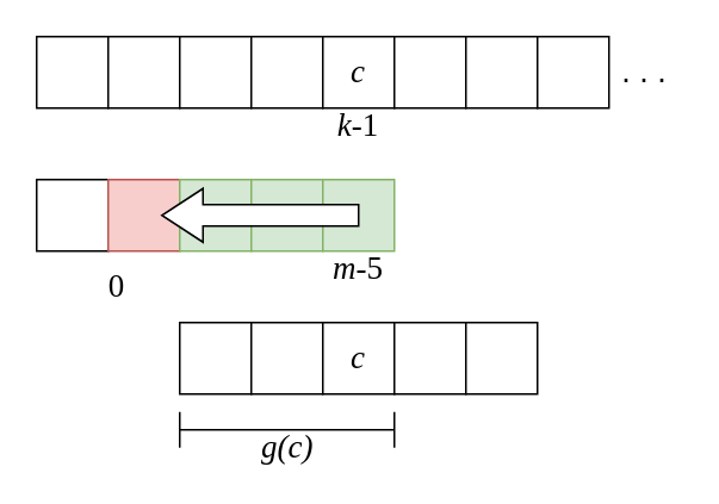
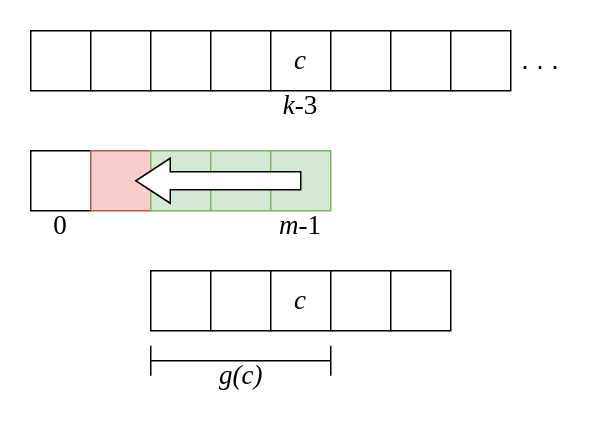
  <mxCell id="0" />
  <mxCell id="1" parent="0" />
  <mxCell id="2" value="" style="whiteSpace=wrap;html=1;aspect=fixed;" parent="1" vertex="1"><mxGeometry x="20" y="20" width="40" height="40" as="geometry" /></mxCell>
  <mxCell id="3" value="" style="whiteSpace=wrap;html=1;aspect=fixed;" parent="1" vertex="1"><mxGeometry x="60" y="20" width="40" height="40" as="geometry" /></mxCell>
  <mxCell id="4" value="" style="whiteSpace=wrap;html=1;aspect=fixed;" parent="1" vertex="1"><mxGeometry x="100" y="20" width="40" height="40" as="geometry" /></mxCell>
  <mxCell id="5" value="" style="whiteSpace=wrap;html=1;aspect=fixed;" parent="1" vertex="1"><mxGeometry x="140" y="20" width="40" height="40" as="geometry" /></mxCell>
  <mxCell id="6" value="&lt;font face=&quot;cm&quot; style=&quot;font-size: 18px&quot;&gt;&lt;i&gt;c&lt;/i&gt;&lt;/font&gt;" style="whiteSpace=wrap;html=1;aspect=fixed;" parent="1" vertex="1"><mxGeometry x="180" y="20" width="40" height="40" as="geometry" /></mxCell>
  <mxCell id="7" value="" style="whiteSpace=wrap;html=1;aspect=fixed;" parent="1" vertex="1"><mxGeometry x="220" y="20" width="40" height="40" as="geometry" /></mxCell>
  <mxCell id="8" value="" style="whiteSpace=wrap;html=1;aspect=fixed;" parent="1" vertex="1"><mxGeometry x="260" y="20" width="40" height="40" as="geometry" /></mxCell>
  <mxCell id="9" value="" style="whiteSpace=wrap;html=1;aspect=fixed;" parent="1" vertex="1"><mxGeometry x="20" y="100" width="40" height="40" as="geometry" /></mxCell>
  <mxCell id="10" value="" style="whiteSpace=wrap;html=1;aspect=fixed;fillColor=#f8cecc;strokeColor=#b85450;" parent="1" vertex="1"><mxGeometry x="60" y="100" width="40" height="40" as="geometry" /></mxCell>
  <mxCell id="11" value="" style="whiteSpace=wrap;html=1;aspect=fixed;fillColor=#d5e8d4;strokeColor=#82b366;" parent="1" vertex="1"><mxGeometry x="100" y="100" width="40" height="40" as="geometry" /></mxCell>
  <mxCell id="12" value="" style="whiteSpace=wrap;html=1;aspect=fixed;fillColor=#d5e8d4;strokeColor=#82b366;" parent="1" vertex="1"><mxGeometry x="140" y="100" width="40" height="40" as="geometry" /></mxCell>
  <mxCell id="13" value="" style="whiteSpace=wrap;html=1;aspect=fixed;fillColor=#d5e8d4;strokeColor=#82b366;" parent="1" vertex="1"><mxGeometry x="180" y="100" width="40" height="40" as="geometry" /></mxCell>
  <mxCell id="14" value="" style="whiteSpace=wrap;html=1;aspect=fixed;" parent="1" vertex="1"><mxGeometry x="100" y="180" width="40" height="40" as="geometry" /></mxCell>
  <mxCell id="15" value="" style="whiteSpace=wrap;html=1;aspect=fixed;" parent="1" vertex="1"><mxGeometry x="140" y="180" width="40" height="40" as="geometry" /></mxCell>
  <mxCell id="16" value="&lt;font style=&quot;font-size: 18px&quot; face=&quot;cm&quot;&gt;&lt;i&gt;c&lt;/i&gt;&lt;/font&gt;" style="whiteSpace=wrap;html=1;aspect=fixed;" parent="1" vertex="1"><mxGeometry x="180" y="180" width="40" height="40" as="geometry" /></mxCell>
  <mxCell id="17" value="" style="whiteSpace=wrap;html=1;aspect=fixed;" parent="1" vertex="1"><mxGeometry x="220" y="180" width="40" height="40" as="geometry" /></mxCell>
  <mxCell id="18" value="" style="whiteSpace=wrap;html=1;aspect=fixed;" parent="1" vertex="1"><mxGeometry x="260" y="180" width="40" height="40" as="geometry" /></mxCell>
  <mxCell id="19" value="" style="whiteSpace=wrap;html=1;aspect=fixed;" parent="1" vertex="1"><mxGeometry x="300" y="20" width="40" height="40" as="geometry" /></mxCell>
  <mxCell id="20" value="&lt;font style=&quot;font-size: 18px&quot;&gt;. . .&lt;/font&gt;" style="text;html=1;strokeColor=none;fillColor=none;align=center;verticalAlign=middle;whiteSpace=wrap;rounded=0;" parent="1" vertex="1"><mxGeometry x="340" y="30" width="40" height="20" as="geometry" /></mxCell>
- <mxCell id="21" value="&lt;font face=&quot;cm&quot; style=&quot;font-size: 18px&quot;&gt;0&lt;/font&gt;" style="text;html=1;strokeColor=none;fillColor=none;align=center;verticalAlign=middle;whiteSpace=wrap;rounded=0;" parent="1" vertex="1"><mxGeometry x="45" y="150" width="40" height="20" as="geometry" /></mxCell>
- <mxCell id="22" value="&lt;font face=&quot;cm&quot; style=&quot;font-size: 18px&quot;&gt;&lt;i&gt;m&lt;/i&gt;-5&lt;/font&gt;" style="text;html=1;strokeColor=none;fillColor=none;align=center;verticalAlign=middle;whiteSpace=wrap;rounded=0;" parent="1" vertex="1"><mxGeometry x="180" y="140" width="40" height="20" as="geometry" /></mxCell>
- <mxCell id="23" value="&lt;font face=&quot;cm&quot; style=&quot;font-size: 18px&quot;&gt;&lt;i&gt;k&lt;/i&gt;-1&lt;/font&gt;" style="text;html=1;strokeColor=none;fillColor=none;align=center;verticalAlign=middle;whiteSpace=wrap;rounded=0;" parent="1" vertex="1"><mxGeometry x="180" y="60" width="40" height="20" as="geometry" /></mxCell>
+ <mxCell id="21" value="&lt;font face=&quot;cm&quot; style=&quot;font-size: 18px&quot;&gt;0&lt;/font&gt;" style="text;html=1;strokeColor=none;fillColor=none;align=center;verticalAlign=middle;whiteSpace=wrap;rounded=0;" parent="1" vertex="1"><mxGeometry x="20" y="140" width="40" height="20" as="geometry" /></mxCell>
+ <mxCell id="22" value="&lt;font face=&quot;cm&quot; style=&quot;font-size: 18px&quot;&gt;&lt;i&gt;m&lt;/i&gt;-1&lt;/font&gt;" style="text;html=1;strokeColor=none;fillColor=none;align=center;verticalAlign=middle;whiteSpace=wrap;rounded=0;" parent="1" vertex="1"><mxGeometry x="180" y="140" width="40" height="20" as="geometry" /></mxCell>
+ <mxCell id="23" value="&lt;font face=&quot;cm&quot; style=&quot;font-size: 18px&quot;&gt;&lt;i&gt;k&lt;/i&gt;-3&lt;/font&gt;" style="text;html=1;strokeColor=none;fillColor=none;align=center;verticalAlign=middle;whiteSpace=wrap;rounded=0;" parent="1" vertex="1"><mxGeometry x="180" y="60" width="40" height="20" as="geometry" /></mxCell>
  <mxCell id="24" value="" style="shape=crossbar;whiteSpace=wrap;html=1;rounded=1;" parent="1" vertex="1"><mxGeometry x="100" y="230" width="120" height="20" as="geometry" /></mxCell>
  <mxCell id="25" value="&lt;font style=&quot;font-size: 18px&quot; face=&quot;cm&quot;&gt;&lt;i&gt;g(c)&lt;/i&gt;&lt;/font&gt;" style="text;html=1;align=center;verticalAlign=middle;resizable=0;points=[];;autosize=1;" parent="1" vertex="1"><mxGeometry x="140" y="240" width="40" height="20" as="geometry" /></mxCell>
  <mxCell id="26" value="" style="html=1;shadow=0;dashed=0;align=center;verticalAlign=middle;shape=mxgraph.arrows2.arrow;dy=0.6;dx=23;flipH=1;notch=0;" vertex="1" parent="1"><mxGeometry x="90" y="105" width="110" height="30" as="geometry" /></mxCell>
